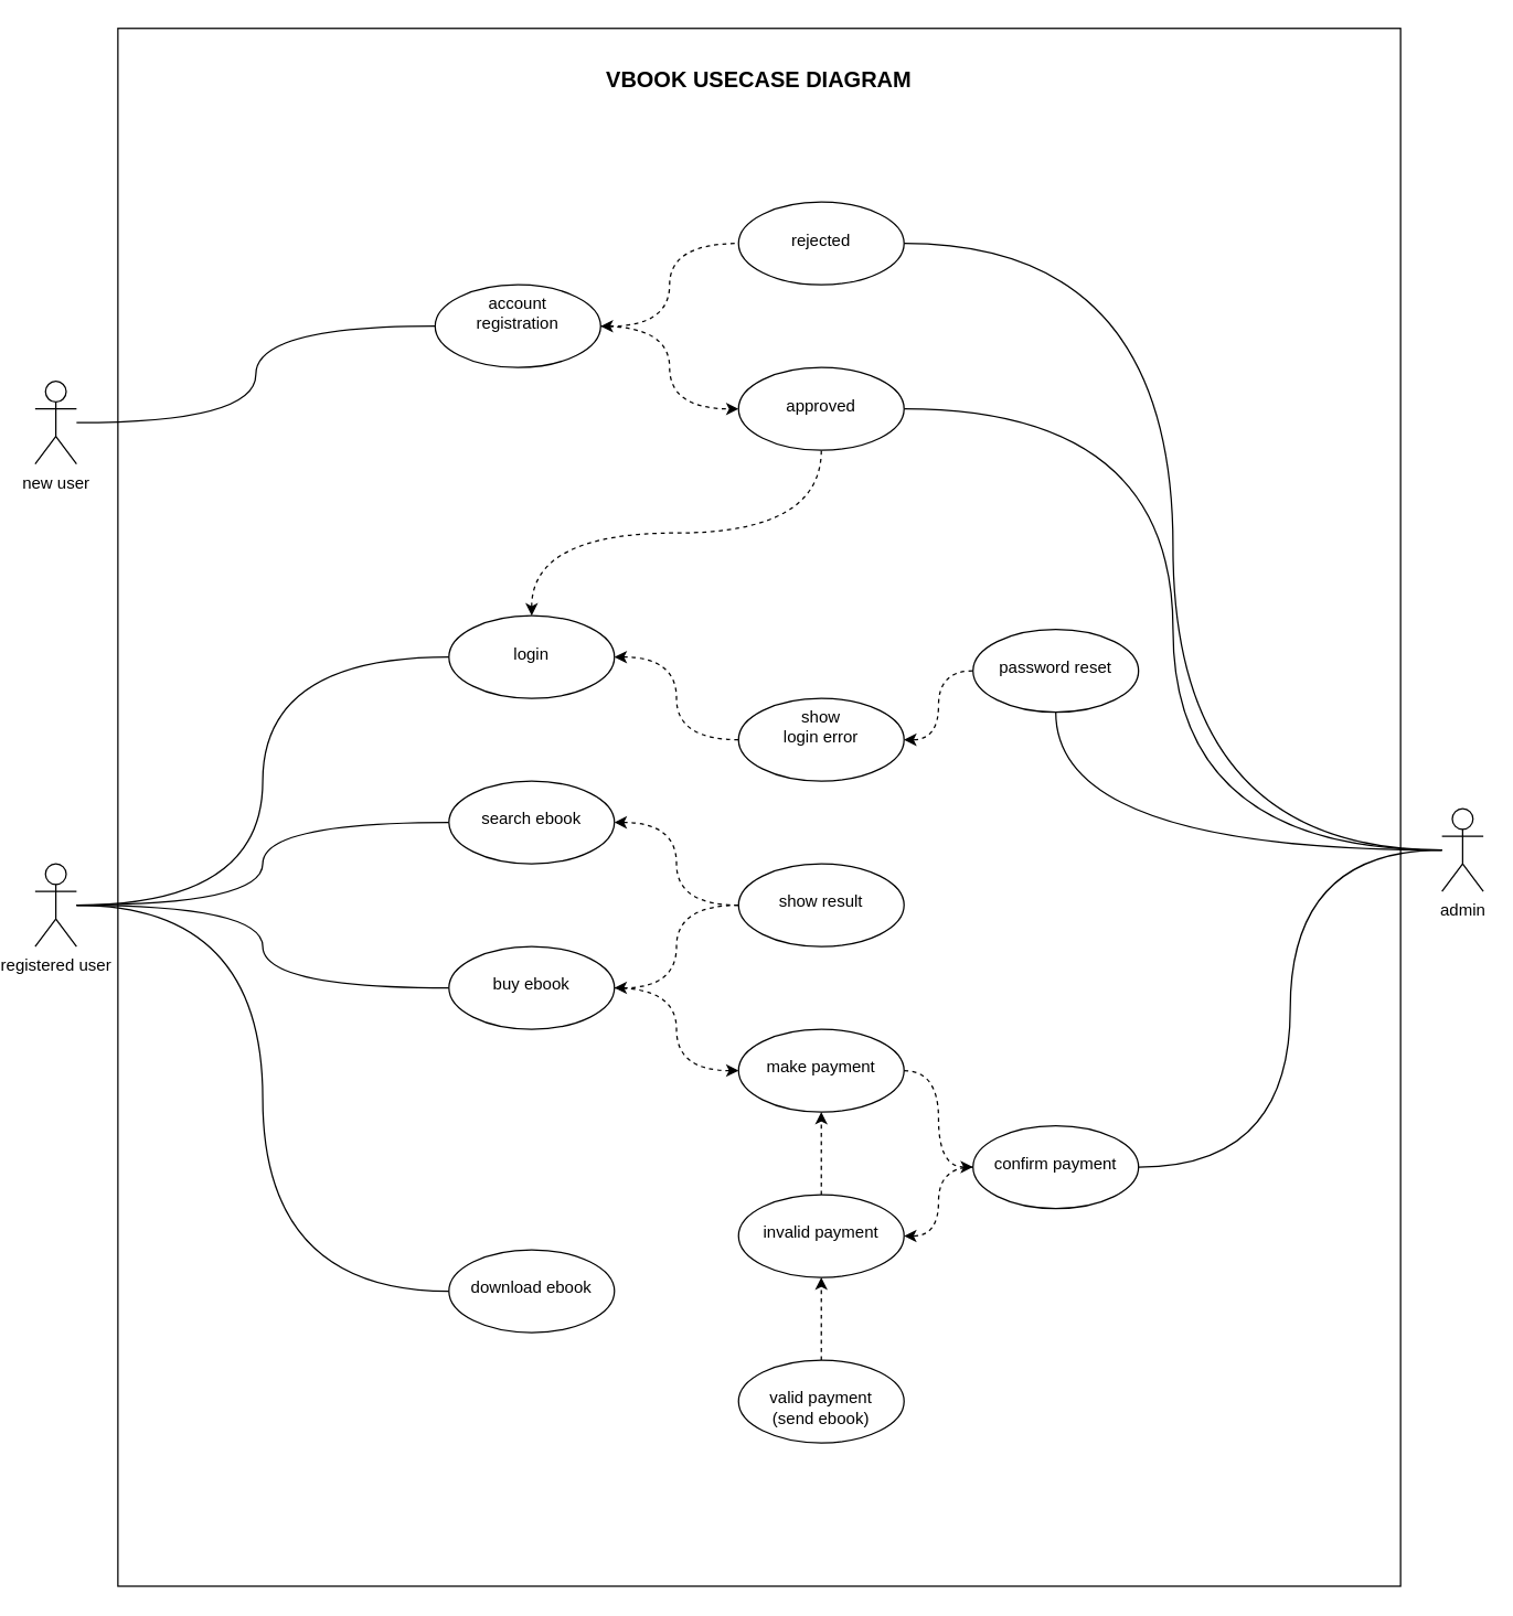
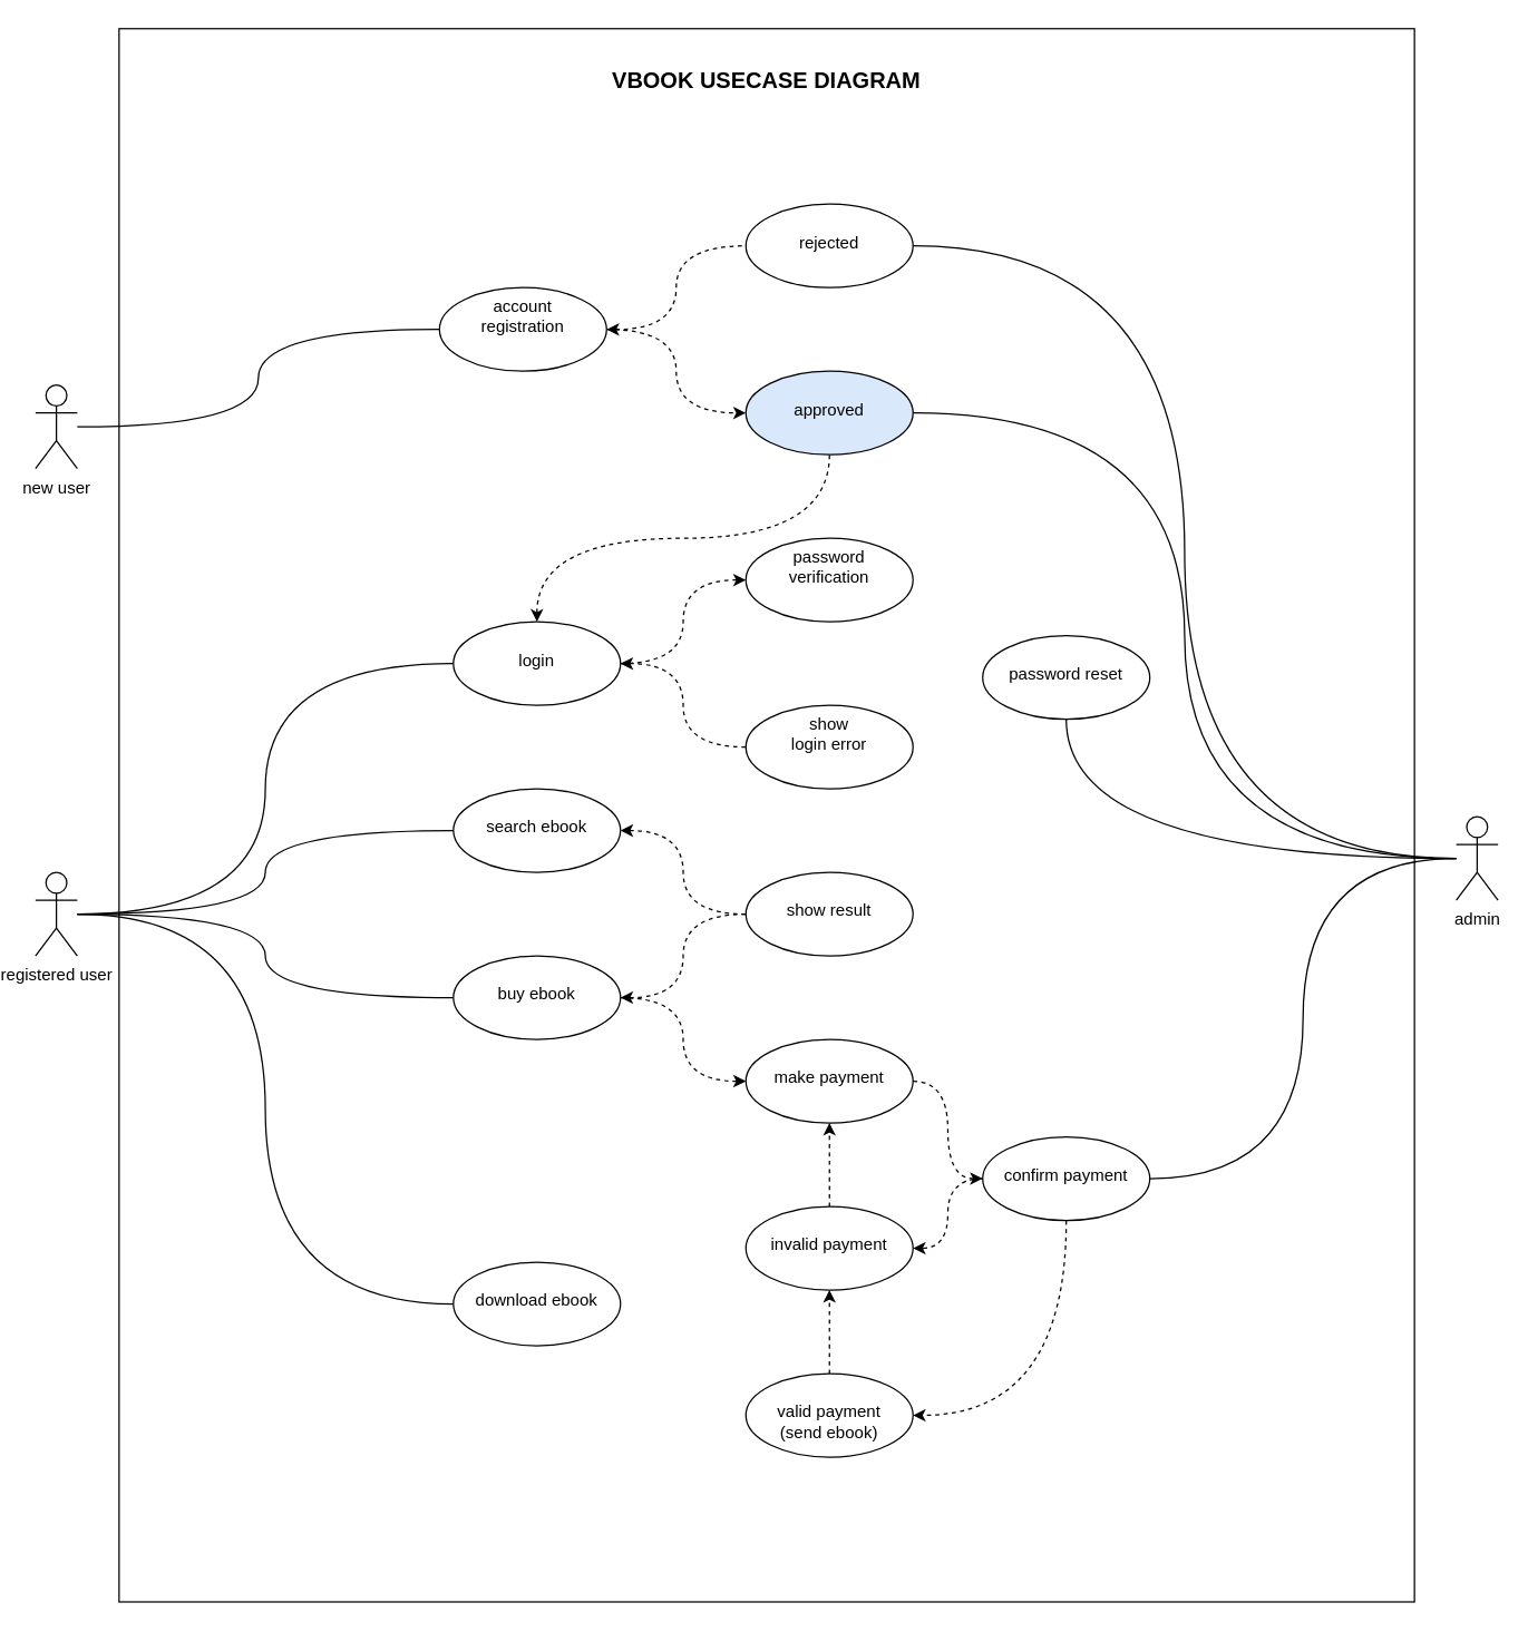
  <mxCell id="0" />
  <mxCell id="1" parent="0" />
  <mxCell id="2" value="&lt;b style=&quot;font-size: 16px&quot;&gt;VBOOK USECASE DIAGRAM&lt;br&gt;&lt;br&gt;&lt;br&gt;&lt;br&gt;&lt;br&gt;&lt;br&gt;&lt;br&gt;&lt;br&gt;&lt;br&gt;&lt;br&gt;&lt;br&gt;&lt;br&gt;&lt;br&gt;&lt;br&gt;&lt;br&gt;&lt;br&gt;&lt;br&gt;&lt;br&gt;&lt;br&gt;&lt;br&gt;&lt;br&gt;&lt;br&gt;&lt;br&gt;&lt;br&gt;&lt;br&gt;&lt;br&gt;&lt;br&gt;&lt;br&gt;&lt;br&gt;&lt;br&gt;&lt;br&gt;&lt;br&gt;&lt;br&gt;&lt;br&gt;&lt;br&gt;&lt;br&gt;&lt;br&gt;&lt;br&gt;&lt;br&gt;&lt;br&gt;&lt;br&gt;&lt;br&gt;&lt;br&gt;&lt;br&gt;&lt;br&gt;&lt;br&gt;&lt;br&gt;&lt;br&gt;&lt;br&gt;&lt;br&gt;&lt;br&gt;&lt;br&gt;&lt;br&gt;&lt;br&gt;&lt;br&gt;&lt;br&gt;&lt;/b&gt;" style="rounded=0;whiteSpace=wrap;html=1;" vertex="1" parent="1"><mxGeometry x="80" y="20" width="930" height="1130" as="geometry" /></mxCell>
  <mxCell id="3" value="" style="edgeStyle=orthogonalEdgeStyle;orthogonalLoop=1;jettySize=auto;html=1;curved=1;endArrow=none;endFill=0;entryX=0;entryY=0.5;entryDx=0;entryDy=0;" edge="1" parent="1" source="4" target="18"><mxGeometry relative="1" as="geometry" /></mxCell>
  <mxCell id="4" value="new user" style="shape=umlActor;verticalLabelPosition=bottom;verticalAlign=top;html=1;" vertex="1" parent="1"><mxGeometry x="20" y="276" width="30" height="60" as="geometry" /></mxCell>
  <mxCell id="5" value="" style="edgeStyle=orthogonalEdgeStyle;curved=1;orthogonalLoop=1;jettySize=auto;html=1;endArrow=none;endFill=0;" edge="1" parent="1" source="9" target="25"><mxGeometry relative="1" as="geometry" /></mxCell>
  <mxCell id="6" value="" style="edgeStyle=orthogonalEdgeStyle;curved=1;orthogonalLoop=1;jettySize=auto;html=1;startArrow=none;startFill=0;endArrow=none;endFill=0;entryX=1;entryY=0.5;entryDx=0;entryDy=0;" edge="1" parent="1" source="9" target="26"><mxGeometry relative="1" as="geometry" /></mxCell>
  <mxCell id="7" value="" style="edgeStyle=orthogonalEdgeStyle;curved=1;orthogonalLoop=1;jettySize=auto;html=1;startArrow=none;startFill=0;endArrow=none;endFill=0;entryX=1;entryY=0.5;entryDx=0;entryDy=0;" edge="1" parent="1" source="9" target="27"><mxGeometry relative="1" as="geometry"><mxPoint x="1015" y="366" as="targetPoint" /></mxGeometry></mxCell>
  <mxCell id="8" value="" style="edgeStyle=orthogonalEdgeStyle;curved=1;orthogonalLoop=1;jettySize=auto;html=1;startArrow=none;startFill=0;endArrow=none;endFill=0;entryX=1;entryY=0.5;entryDx=0;entryDy=0;" edge="1" parent="1" source="9" target="37"><mxGeometry relative="1" as="geometry" /></mxCell>
  <mxCell id="9" value="admin" style="shape=umlActor;verticalLabelPosition=bottom;verticalAlign=top;html=1;" vertex="1" parent="1"><mxGeometry x="1040" y="586" width="30" height="60" as="geometry" /></mxCell>
  <mxCell id="10" value="" style="edgeStyle=orthogonalEdgeStyle;curved=1;orthogonalLoop=1;jettySize=auto;html=1;entryX=0;entryY=0.5;entryDx=0;entryDy=0;endArrow=none;endFill=0;" edge="1" parent="1" source="14" target="20"><mxGeometry relative="1" as="geometry" /></mxCell>
  <mxCell id="11" value="" style="edgeStyle=orthogonalEdgeStyle;curved=1;orthogonalLoop=1;jettySize=auto;html=1;startArrow=none;startFill=0;endArrow=none;endFill=0;" edge="1" parent="1" source="14" target="29"><mxGeometry relative="1" as="geometry" /></mxCell>
  <mxCell id="12" value="" style="edgeStyle=orthogonalEdgeStyle;curved=1;orthogonalLoop=1;jettySize=auto;html=1;startArrow=none;startFill=0;endArrow=none;endFill=0;entryX=0;entryY=0.5;entryDx=0;entryDy=0;" edge="1" parent="1" source="14" target="33"><mxGeometry relative="1" as="geometry" /></mxCell>
  <mxCell id="13" value="" style="edgeStyle=orthogonalEdgeStyle;curved=1;orthogonalLoop=1;jettySize=auto;html=1;startArrow=none;startFill=0;endArrow=none;endFill=0;entryX=0;entryY=0.5;entryDx=0;entryDy=0;" edge="1" parent="1" source="14" target="43"><mxGeometry relative="1" as="geometry" /></mxCell>
  <mxCell id="14" value="registered user" style="shape=umlActor;verticalLabelPosition=bottom;verticalAlign=top;html=1;" vertex="1" parent="1"><mxGeometry x="20" y="626" width="30" height="60" as="geometry" /></mxCell>
  <mxCell id="15" value="" style="edgeStyle=orthogonalEdgeStyle;curved=1;orthogonalLoop=1;jettySize=auto;html=1;endArrow=none;endFill=0;startArrow=classic;startFill=1;dashed=1;entryX=0;entryY=0.5;entryDx=0;entryDy=0;" edge="1" parent="1" source="18" target="26"><mxGeometry relative="1" as="geometry" /></mxCell>
  <mxCell id="16" value="" style="edgeStyle=orthogonalEdgeStyle;curved=1;orthogonalLoop=1;jettySize=auto;html=1;startArrow=classic;startFill=1;endArrow=none;endFill=0;exitX=0.5;exitY=0;exitDx=0;exitDy=0;dashed=1;" edge="1" parent="1" source="20" target="27"><mxGeometry relative="1" as="geometry" /></mxCell>
  <mxCell id="17" value="" style="edgeStyle=orthogonalEdgeStyle;curved=1;orthogonalLoop=1;jettySize=auto;html=1;startArrow=none;startFill=0;endArrow=classic;endFill=1;dashed=1;" edge="1" parent="1" source="18" target="27"><mxGeometry relative="1" as="geometry"><mxPoint x="510" y="266" as="targetPoint" /></mxGeometry></mxCell>
  <mxCell id="18" value="account &lt;br&gt;registration" style="ellipse;whiteSpace=wrap;html=1;verticalAlign=top;" vertex="1" parent="1"><mxGeometry x="310" y="206" width="120" height="60" as="geometry" /></mxCell>
+ <mxCell id="19" value="" style="edgeStyle=orthogonalEdgeStyle;curved=1;orthogonalLoop=1;jettySize=auto;html=1;dashed=1;" edge="1" parent="1" source="20" target="21"><mxGeometry relative="1" as="geometry" /></mxCell>
  <mxCell id="20" value="&lt;br&gt;login" style="ellipse;whiteSpace=wrap;html=1;verticalAlign=top;" vertex="1" parent="1"><mxGeometry x="320" y="446" width="120" height="60" as="geometry" /></mxCell>
+ <mxCell id="21" value="password &lt;br&gt;verification" style="ellipse;whiteSpace=wrap;html=1;verticalAlign=top;" vertex="1" parent="1"><mxGeometry x="530" y="386" width="120" height="60" as="geometry" /></mxCell>
  <mxCell id="22" value="" style="edgeStyle=orthogonalEdgeStyle;curved=1;orthogonalLoop=1;jettySize=auto;html=1;dashed=1;" edge="1" parent="1" source="23" target="20"><mxGeometry relative="1" as="geometry" /></mxCell>
  <mxCell id="23" value="show&lt;br&gt;login error" style="ellipse;whiteSpace=wrap;html=1;verticalAlign=top;" vertex="1" parent="1"><mxGeometry x="530" y="506" width="120" height="60" as="geometry" /></mxCell>
- <mxCell id="24" value="" style="edgeStyle=orthogonalEdgeStyle;curved=1;orthogonalLoop=1;jettySize=auto;html=1;dashed=1;" edge="1" parent="1" source="25" target="23"><mxGeometry relative="1" as="geometry" /></mxCell>
  <mxCell id="25" value="&lt;br&gt;password reset" style="ellipse;whiteSpace=wrap;html=1;verticalAlign=top;" vertex="1" parent="1"><mxGeometry x="700" y="456" width="120" height="60" as="geometry" /></mxCell>
  <mxCell id="26" value="&lt;br&gt;rejected" style="ellipse;whiteSpace=wrap;html=1;verticalAlign=top;" vertex="1" parent="1"><mxGeometry x="530" y="146" width="120" height="60" as="geometry" /></mxCell>
- <mxCell id="27" value="&lt;br&gt;approved" style="ellipse;whiteSpace=wrap;html=1;verticalAlign=top;" vertex="1" parent="1"><mxGeometry x="530" y="266" width="120" height="60" as="geometry" /></mxCell>
+ <mxCell id="27" value="&lt;br&gt;approved" style="ellipse;whiteSpace=wrap;html=1;verticalAlign=top;fillColor=#dae8fc;" vertex="1" parent="1"><mxGeometry x="530" y="266" width="120" height="60" as="geometry" /></mxCell>
  <mxCell id="28" value="" style="edgeStyle=orthogonalEdgeStyle;curved=1;orthogonalLoop=1;jettySize=auto;html=1;startArrow=classic;startFill=1;endArrow=none;endFill=0;dashed=1;" edge="1" parent="1" source="29" target="31"><mxGeometry relative="1" as="geometry" /></mxCell>
  <mxCell id="29" value="&lt;br&gt;search ebook" style="ellipse;whiteSpace=wrap;html=1;verticalAlign=top;" vertex="1" parent="1"><mxGeometry x="320" y="566" width="120" height="60" as="geometry" /></mxCell>
  <mxCell id="30" value="" style="edgeStyle=orthogonalEdgeStyle;curved=1;orthogonalLoop=1;jettySize=auto;html=1;dashed=1;startArrow=none;startFill=0;endArrow=classic;endFill=1;" edge="1" parent="1" source="31" target="33"><mxGeometry relative="1" as="geometry"><mxPoint x="570" y="706" as="targetPoint" /></mxGeometry></mxCell>
  <mxCell id="31" value="&lt;br&gt;show result" style="ellipse;whiteSpace=wrap;html=1;verticalAlign=top;" vertex="1" parent="1"><mxGeometry x="530" y="626" width="120" height="60" as="geometry" /></mxCell>
  <mxCell id="32" value="" style="edgeStyle=orthogonalEdgeStyle;curved=1;orthogonalLoop=1;jettySize=auto;html=1;startArrow=none;startFill=0;endArrow=classic;endFill=1;dashed=1;" edge="1" parent="1" source="33" target="35"><mxGeometry relative="1" as="geometry" /></mxCell>
  <mxCell id="33" value="&lt;br&gt;buy ebook" style="ellipse;whiteSpace=wrap;html=1;verticalAlign=top;" vertex="1" parent="1"><mxGeometry x="320" y="686" width="120" height="60" as="geometry" /></mxCell>
+ <mxCell id="34" value="" style="edgeStyle=orthogonalEdgeStyle;curved=1;orthogonalLoop=1;jettySize=auto;html=1;dashed=1;startArrow=none;startFill=0;endArrow=classic;endFill=1;exitX=0.5;exitY=1;exitDx=0;exitDy=0;entryX=1;entryY=0.5;entryDx=0;entryDy=0;" edge="1" parent="1" source="37" target="40"><mxGeometry relative="1" as="geometry" /></mxCell>
  <mxCell id="35" value="&lt;br&gt;make payment" style="ellipse;whiteSpace=wrap;html=1;verticalAlign=top;" vertex="1" parent="1"><mxGeometry x="530" y="746" width="120" height="60" as="geometry" /></mxCell>
  <mxCell id="36" value="" style="edgeStyle=orthogonalEdgeStyle;curved=1;orthogonalLoop=1;jettySize=auto;html=1;dashed=1;startArrow=none;startFill=0;endArrow=classic;endFill=1;entryX=1;entryY=0.5;entryDx=0;entryDy=0;" edge="1" parent="1" source="37" target="42"><mxGeometry relative="1" as="geometry" /></mxCell>
  <mxCell id="37" value="&lt;br&gt;confirm payment" style="ellipse;whiteSpace=wrap;html=1;verticalAlign=top;" vertex="1" parent="1"><mxGeometry x="700" y="816" width="120" height="60" as="geometry" /></mxCell>
  <mxCell id="38" value="" style="edgeStyle=orthogonalEdgeStyle;curved=1;orthogonalLoop=1;jettySize=auto;html=1;startArrow=none;startFill=0;endArrow=classic;endFill=1;dashed=1;entryX=0;entryY=0.5;entryDx=0;entryDy=0;exitX=1;exitY=0.5;exitDx=0;exitDy=0;" edge="1" parent="1" source="35" target="37"><mxGeometry relative="1" as="geometry"><mxPoint x="455" y="726" as="sourcePoint" /><mxPoint x="540" y="776" as="targetPoint" /></mxGeometry></mxCell>
  <mxCell id="39" value="" style="edgeStyle=orthogonalEdgeStyle;curved=1;orthogonalLoop=1;jettySize=auto;html=1;dashed=1;startArrow=none;startFill=0;endArrow=classic;endFill=1;" edge="1" parent="1" source="40" target="42"><mxGeometry relative="1" as="geometry" /></mxCell>
  <mxCell id="40" value="&lt;br&gt;valid payment&lt;br&gt;(send ebook)" style="ellipse;whiteSpace=wrap;html=1;verticalAlign=top;" vertex="1" parent="1"><mxGeometry x="530" y="986" width="120" height="60" as="geometry" /></mxCell>
  <mxCell id="41" value="" style="edgeStyle=orthogonalEdgeStyle;curved=1;orthogonalLoop=1;jettySize=auto;html=1;startArrow=none;startFill=0;endArrow=classic;endFill=1;dashed=1;" edge="1" parent="1" source="42" target="35"><mxGeometry relative="1" as="geometry" /></mxCell>
  <mxCell id="42" value="&lt;br&gt;invalid payment" style="ellipse;whiteSpace=wrap;html=1;verticalAlign=top;" vertex="1" parent="1"><mxGeometry x="530" y="866" width="120" height="60" as="geometry" /></mxCell>
  <mxCell id="43" value="&lt;br&gt;download ebook" style="ellipse;whiteSpace=wrap;html=1;verticalAlign=top;" vertex="1" parent="1"><mxGeometry x="320" y="906" width="120" height="60" as="geometry" /></mxCell>
